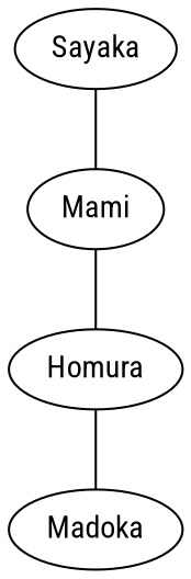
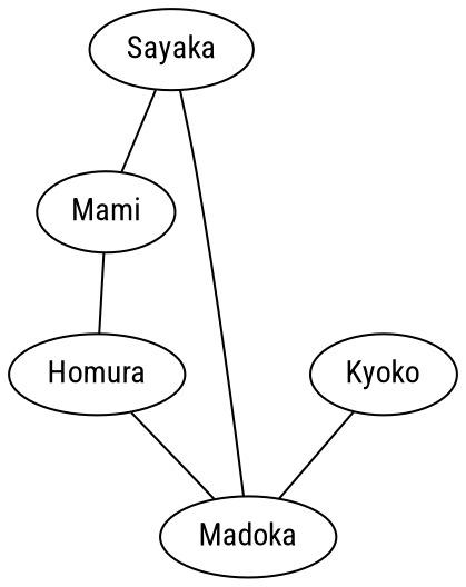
  graph {
    fontname="Roboto Condensed"
    node [fontname="Roboto Condensed"]
    edge [fontname="Roboto Condensed"]
    Sayaka
    Mami
    Madoka
    Homura
+   Kyoko
    Sayaka -- Mami
+   Sayaka -- Madoka
    Mami -- Homura
    Homura -- Madoka
+   Kyoko -- Madoka
  }
